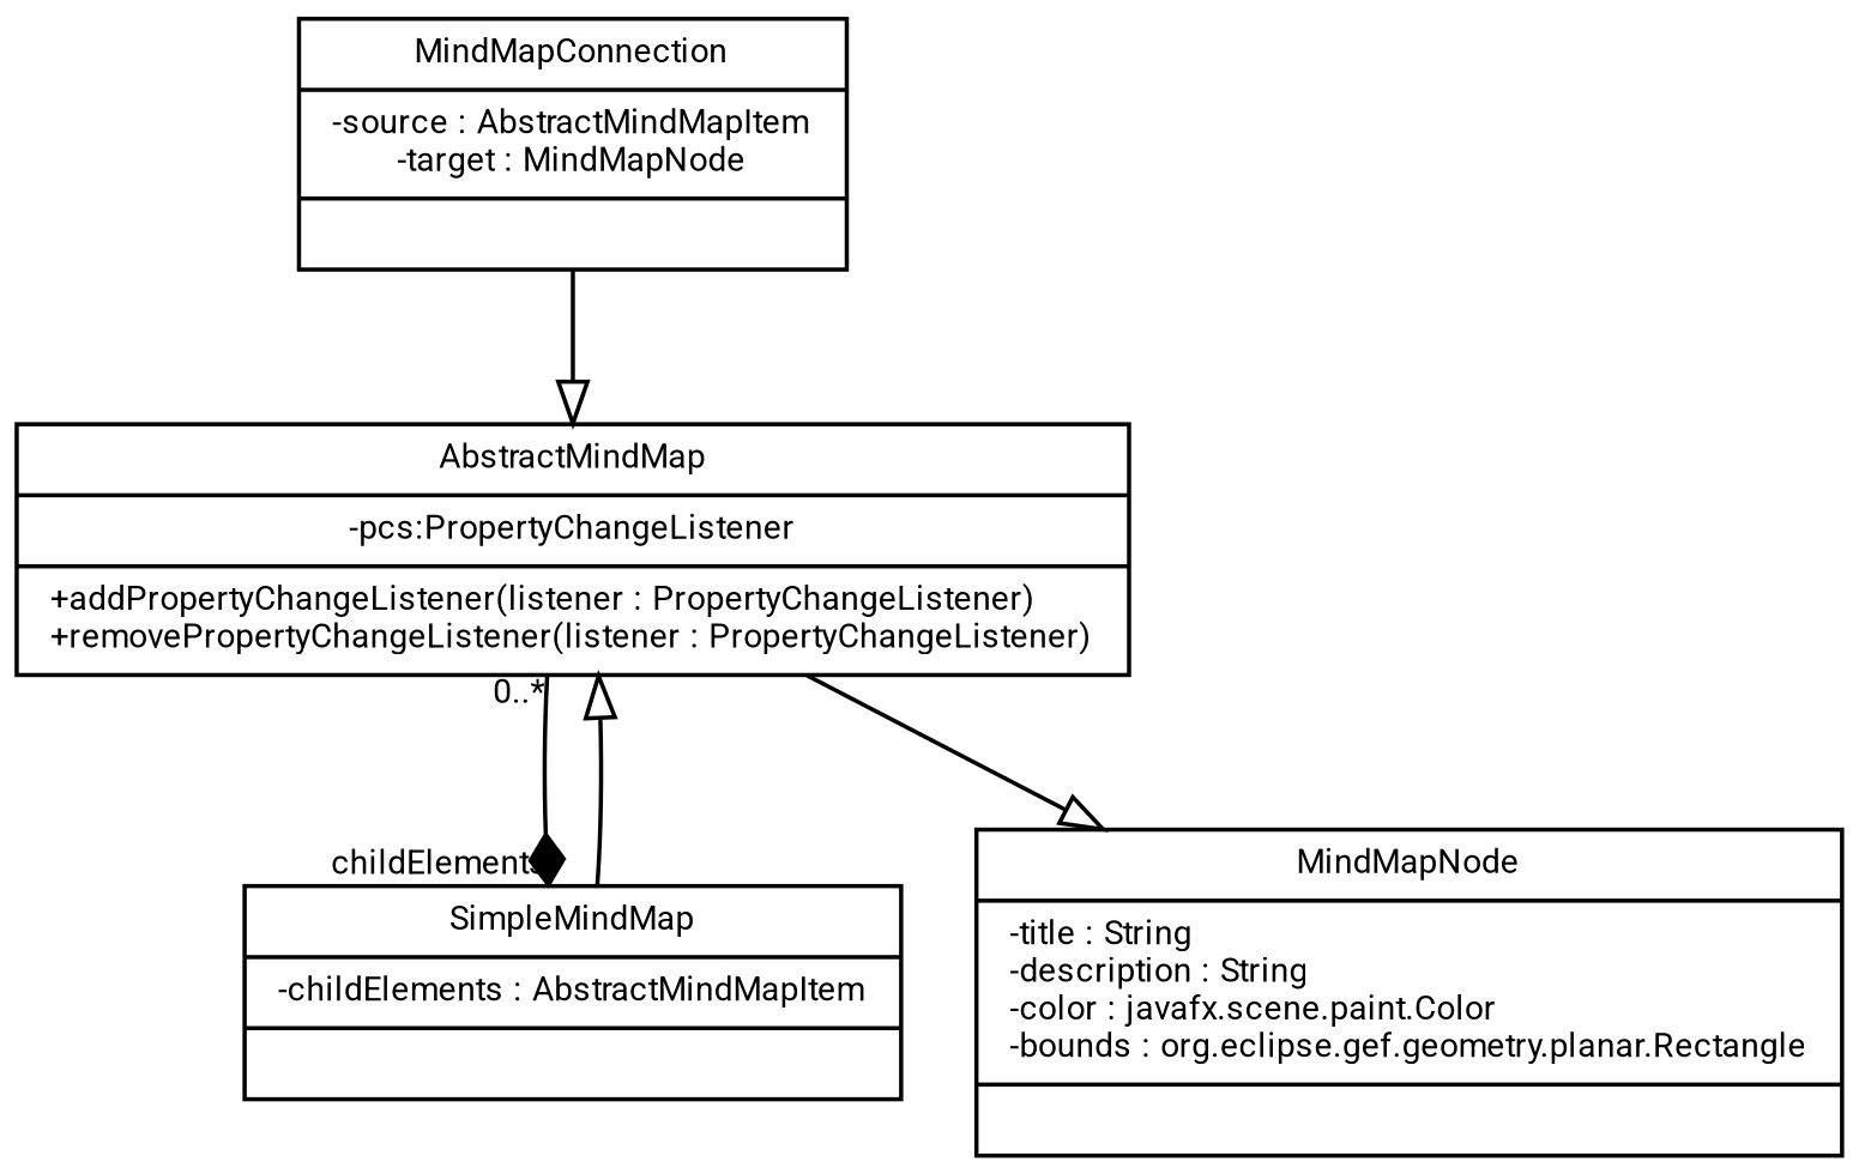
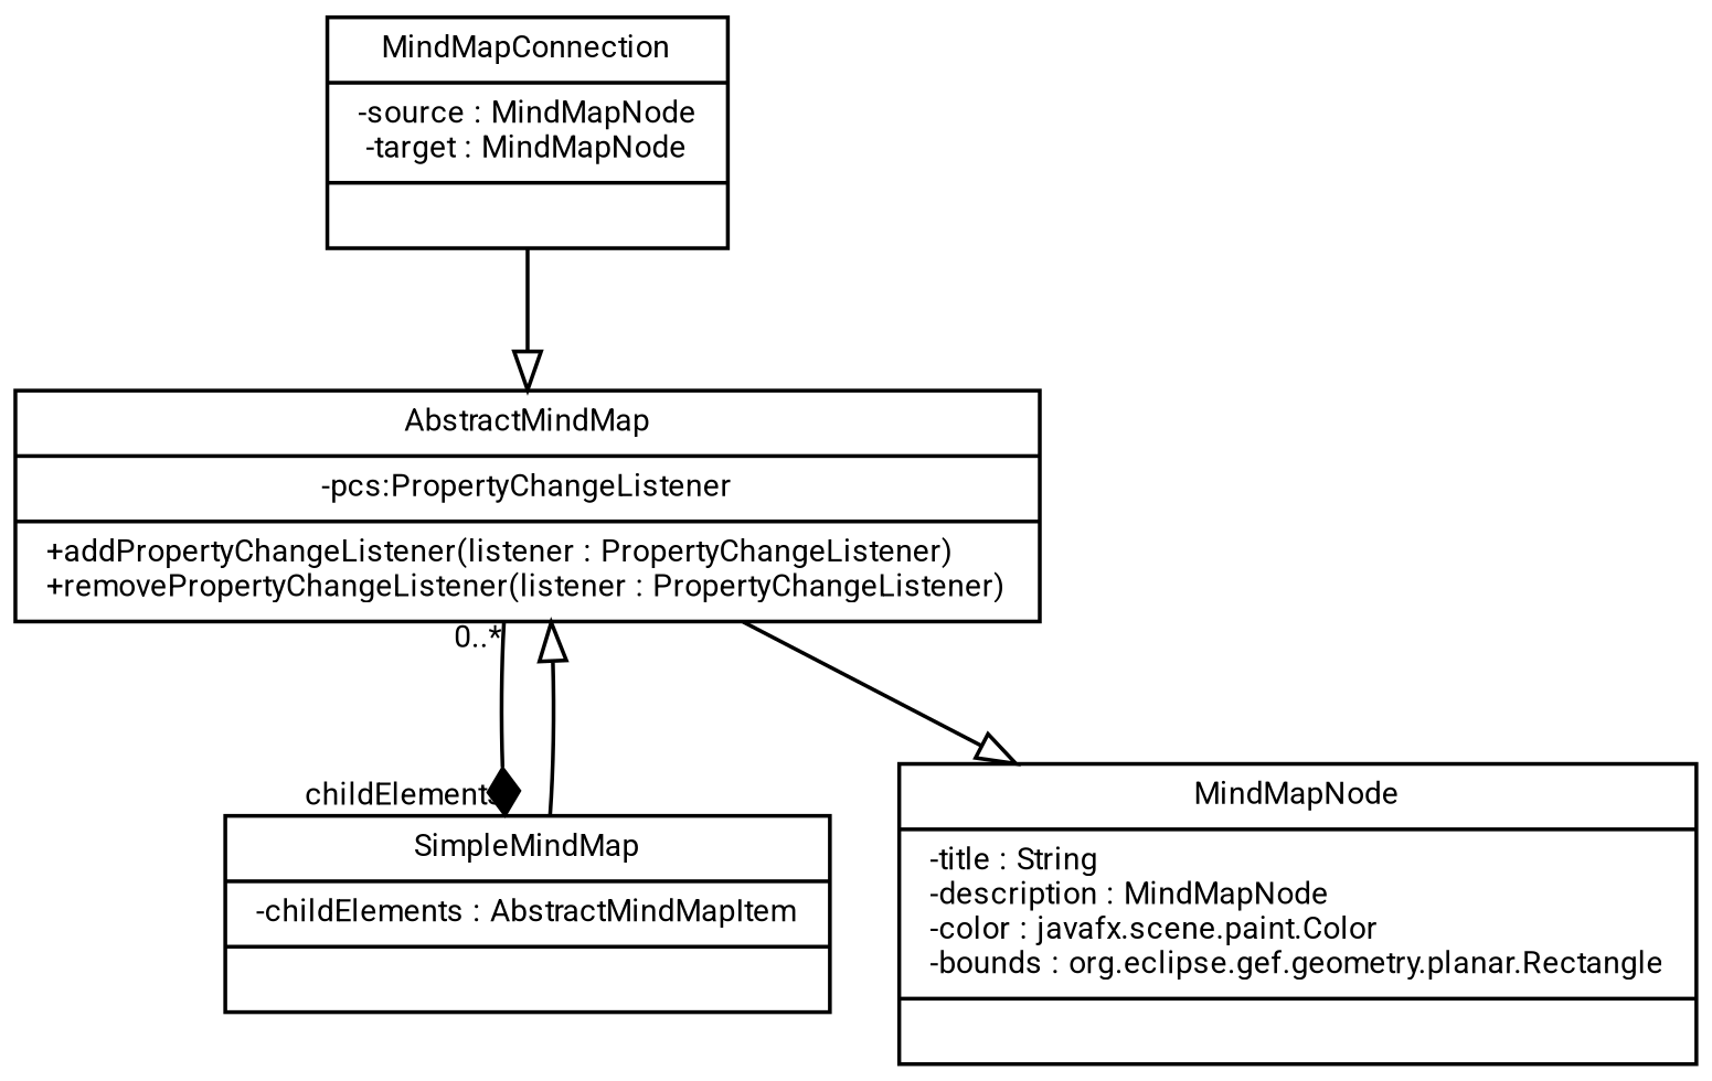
  digraph {
    fontname=Roboto
    fontsize=8
    node [fontname=Roboto fontsize=8 shape=record]
    edge [arrowhead=onormal fontname=Roboto fontsize=8]
    n1 [label="{AbstractMindMap|-pcs:PropertyChangeListener|+addPropertyChangeListener(listener : PropertyChangeListener)\l+removePropertyChangeListener(listener : PropertyChangeListener)}"]
    n2 [label="{SimpleMindMap|-childElements : AbstractMindMapItem|}"]
-   n3 [label="{MindMapNode|-title : String\l-description : String\l-color : javafx.scene.paint.Color\l-bounds :  org.eclipse.gef.geometry.planar.Rectangle|}"]
-   n4 [label="{MindMapConnection|-source : AbstractMindMapItem\l-target : MindMapNode|}"]
+   n3 [label="{MindMapNode|-title : String\l-description : MindMapNode\l-color : javafx.scene.paint.Color\l-bounds :  org.eclipse.gef.geometry.planar.Rectangle|}"]
+   n4 [label="{MindMapConnection|-source : MindMapNode\l-target : MindMapNode|}"]
    subgraph sub_1 {
      label="Package com.itemis.gef.tutorial.model"
      n1
      n2
      n3
      n4
    }
    n1 -> n2 [arrowhead=diamond headlabel=childElements taillabel="0..*"]
    n1 -> n3
    n2 -> n1
    n4 -> n1
  }
